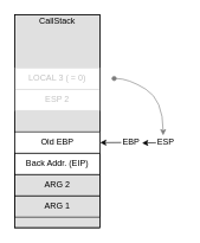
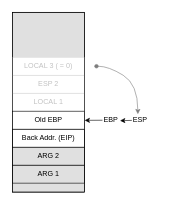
  <mxCell id="0" />
  <mxCell id="1" parent="0" />
  <mxCell id="2" value="" style="rounded=0;whiteSpace=wrap;html=1;fillColor=#E0E0E0;" parent="1" vertex="1"><mxGeometry x="20" y="20" width="120" height="300" as="geometry" /></mxCell>
  <mxCell id="3" value="ARG 1" style="rounded=0;whiteSpace=wrap;html=1;fillColor=#e0e0e0;" parent="1" vertex="1"><mxGeometry x="20" y="275" width="120" height="30" as="geometry" /></mxCell>
  <mxCell id="4" value="ARG 2" style="rounded=0;whiteSpace=wrap;html=1;fillColor=#e0e0e0;" parent="1" vertex="1"><mxGeometry x="20" y="245" width="120" height="30" as="geometry" /></mxCell>
  <mxCell id="5" value="Back Addr. (EIP)" style="rounded=0;whiteSpace=wrap;html=1;fillColor=#ffffff;" parent="1" vertex="1"><mxGeometry x="20" y="215" width="120" height="30" as="geometry" /></mxCell>
  <mxCell id="6" value="EBP" style="text;html=1;strokeColor=none;fillColor=none;align=left;verticalAlign=middle;whiteSpace=wrap;rounded=0;" parent="1" vertex="1"><mxGeometry x="170" y="190" width="40" height="20" as="geometry" /></mxCell>
  <mxCell id="7" value="" style="endArrow=classic;html=1;entryX=1;entryY=0.5;entryDx=0;entryDy=0;align=left;" parent="1" source="6" edge="1"><mxGeometry width="50" height="50" relative="1" as="geometry"><mxPoint x="170" y="200" as="sourcePoint" /><mxPoint x="140.31" y="200.276" as="targetPoint" /></mxGeometry></mxCell>
- <mxCell id="8" value="CallStack" style="text;html=1;strokeColor=none;fillColor=none;align=center;verticalAlign=middle;whiteSpace=wrap;rounded=0;" parent="1" vertex="1"><mxGeometry x="20" y="20" width="120" height="20" as="geometry" /></mxCell>
  <mxCell id="9" value="" style="endArrow=classic;html=1;align=left;entryX=1;entryY=0.5;entryDx=0;entryDy=0;" parent="1" source="10" edge="1"><mxGeometry width="50" height="50" relative="1" as="geometry"><mxPoint x="219" y="168" as="sourcePoint" /><mxPoint x="199.31" y="200.776" as="targetPoint" /></mxGeometry></mxCell>
  <mxCell id="10" value="ESP" style="text;html=1;strokeColor=none;fillColor=none;align=left;verticalAlign=middle;whiteSpace=wrap;rounded=0;" parent="1" vertex="1"><mxGeometry x="219" y="190" width="40" height="20" as="geometry" /></mxCell>
+ <mxCell id="11" value="LOCAL 1" style="rounded=0;whiteSpace=wrap;html=1;fillColor=#ffffff;strokeColor=#DBDBDB;fontColor=#C2C2C2;" parent="1" vertex="1"><mxGeometry x="20" y="155" width="120" height="30" as="geometry" /></mxCell>
  <mxCell id="12" value="ESP 2" style="rounded=0;whiteSpace=wrap;html=1;fillColor=#ffffff;strokeColor=#DBDBDB;fontColor=#C2C2C2;" parent="1" vertex="1"><mxGeometry x="20" y="125" width="120" height="30" as="geometry" /></mxCell>
  <mxCell id="13" value="LOCAL 3 ( = 0)" style="rounded=0;whiteSpace=wrap;html=1;fillColor=#ffffff;strokeColor=#DBDBDB;fontColor=#C2C2C2;" parent="1" vertex="1"><mxGeometry x="20" y="95" width="120" height="30" as="geometry" /></mxCell>
  <mxCell id="14" value="" style="curved=1;endArrow=classic;html=1;strokeColor=#7D7D7D;align=left;entryX=0.25;entryY=0;entryDx=0;entryDy=0;startArrow=oval;startFill=1;" edge="1" parent="1" target="10"><mxGeometry width="50" height="50" relative="1" as="geometry"><mxPoint x="160" y="110" as="sourcePoint" /><mxPoint x="30" y="180" as="targetPoint" /><Array as="points"><mxPoint x="180" y="110" /><mxPoint x="229" y="140" /></Array></mxGeometry></mxCell>
  <mxCell id="15" value="" style="rounded=0;whiteSpace=wrap;html=1;fillColor=none;" vertex="1" parent="1"><mxGeometry x="20" y="20" width="120" height="300" as="geometry" /></mxCell>
  <mxCell id="16" value="Old EBP" style="rounded=0;whiteSpace=wrap;html=1;fillColor=#ffffff;" parent="1" vertex="1"><mxGeometry x="20" y="185" width="120" height="30" as="geometry" /></mxCell>
